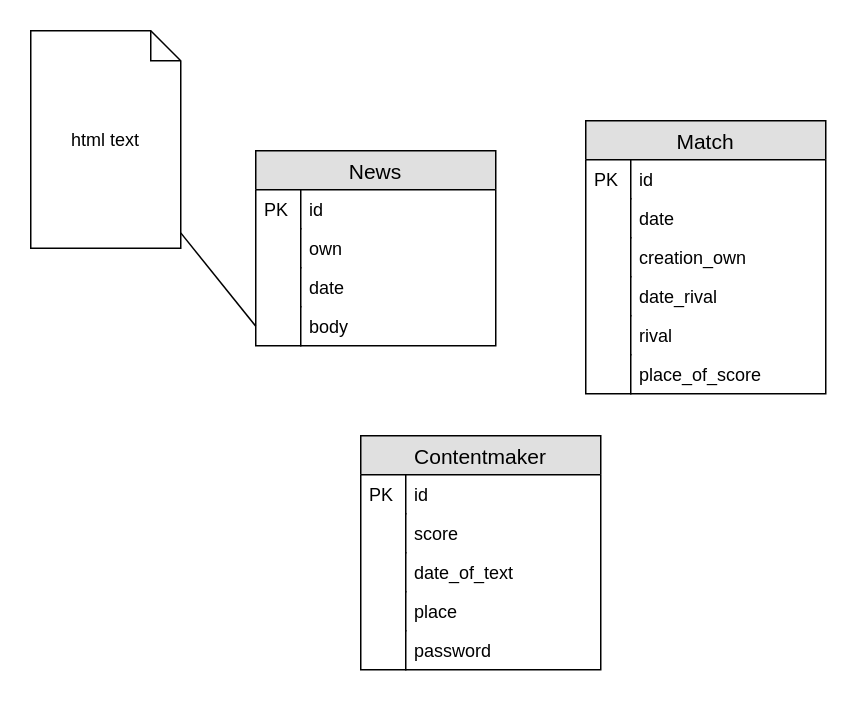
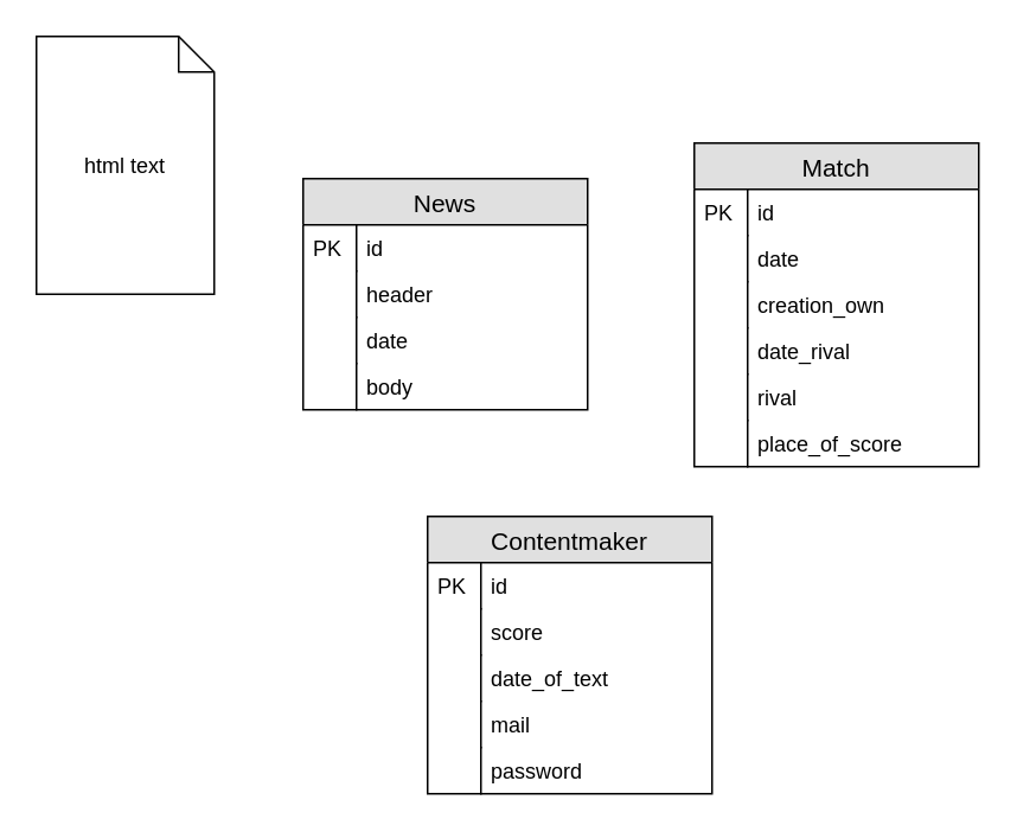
  <mxCell id="0" />
  <mxCell id="1" parent="0" />
  <mxCell id="2" value="News" style="swimlane;fontStyle=0;childLayout=stackLayout;horizontal=1;startSize=26;fillColor=#e0e0e0;horizontalStack=0;resizeParent=1;resizeParentMax=0;resizeLast=0;collapsible=1;marginBottom=0;swimlaneFillColor=#ffffff;align=center;fontSize=14;" parent="1" vertex="1"><mxGeometry x="170" y="100" width="160" height="130" as="geometry" /></mxCell>
  <mxCell id="3" value="id" style="shape=partialRectangle;top=0;left=0;right=0;bottom=0;align=left;verticalAlign=top;fillColor=none;spacingLeft=34;spacingRight=4;overflow=hidden;rotatable=0;points=[[0,0.5],[1,0.5]];portConstraint=eastwest;dropTarget=0;fontSize=12;" parent="2" vertex="1"><mxGeometry y="26" width="160" height="26" as="geometry" /></mxCell>
  <mxCell id="4" value="PK" style="shape=partialRectangle;top=0;left=0;bottom=0;fillColor=none;align=left;verticalAlign=top;spacingLeft=4;spacingRight=4;overflow=hidden;rotatable=0;points=[];portConstraint=eastwest;part=1;fontSize=12;" parent="3" vertex="1" connectable="0"><mxGeometry width="30" height="26" as="geometry" /></mxCell>
- <mxCell id="5" value="own" style="shape=partialRectangle;top=0;left=0;right=0;bottom=0;align=left;verticalAlign=top;fillColor=none;spacingLeft=34;spacingRight=4;overflow=hidden;rotatable=0;points=[[0,0.5],[1,0.5]];portConstraint=eastwest;dropTarget=0;fontSize=12;" parent="2" vertex="1"><mxGeometry y="52" width="160" height="26" as="geometry" /></mxCell>
+ <mxCell id="5" value="header" style="shape=partialRectangle;top=0;left=0;right=0;bottom=0;align=left;verticalAlign=top;fillColor=none;spacingLeft=34;spacingRight=4;overflow=hidden;rotatable=0;points=[[0,0.5],[1,0.5]];portConstraint=eastwest;dropTarget=0;fontSize=12;" parent="2" vertex="1"><mxGeometry y="52" width="160" height="26" as="geometry" /></mxCell>
  <mxCell id="6" value="" style="shape=partialRectangle;top=0;left=0;bottom=0;fillColor=none;align=left;verticalAlign=top;spacingLeft=4;spacingRight=4;overflow=hidden;rotatable=0;points=[];portConstraint=eastwest;part=1;fontSize=12;" parent="5" vertex="1" connectable="0"><mxGeometry width="30" height="26" as="geometry" /></mxCell>
  <mxCell id="7" value="date" style="shape=partialRectangle;top=0;left=0;right=0;bottom=0;align=left;verticalAlign=top;fillColor=none;spacingLeft=34;spacingRight=4;overflow=hidden;rotatable=0;points=[[0,0.5],[1,0.5]];portConstraint=eastwest;dropTarget=0;fontSize=12;" parent="2" vertex="1"><mxGeometry y="78" width="160" height="26" as="geometry" /></mxCell>
  <mxCell id="8" value="" style="shape=partialRectangle;top=0;left=0;bottom=0;fillColor=none;align=left;verticalAlign=top;spacingLeft=4;spacingRight=4;overflow=hidden;rotatable=0;points=[];portConstraint=eastwest;part=1;fontSize=12;" parent="7" vertex="1" connectable="0"><mxGeometry width="30" height="26" as="geometry" /></mxCell>
  <mxCell id="9" value="body" style="shape=partialRectangle;top=0;left=0;right=0;bottom=0;align=left;verticalAlign=top;fillColor=none;spacingLeft=34;spacingRight=4;overflow=hidden;rotatable=0;points=[[0,0.5],[1,0.5]];portConstraint=eastwest;dropTarget=0;fontSize=12;" parent="2" vertex="1"><mxGeometry y="104" width="160" height="26" as="geometry" /></mxCell>
  <mxCell id="10" value="" style="shape=partialRectangle;top=0;left=0;bottom=0;fillColor=none;align=left;verticalAlign=top;spacingLeft=4;spacingRight=4;overflow=hidden;rotatable=0;points=[];portConstraint=eastwest;part=1;fontSize=12;" parent="9" vertex="1" connectable="0"><mxGeometry width="30" height="26" as="geometry" /></mxCell>
  <mxCell id="11" value="Contentmaker" style="swimlane;fontStyle=0;childLayout=stackLayout;horizontal=1;startSize=26;fillColor=#e0e0e0;horizontalStack=0;resizeParent=1;resizeParentMax=0;resizeLast=0;collapsible=1;marginBottom=0;swimlaneFillColor=#ffffff;align=center;fontSize=14;" parent="1" vertex="1"><mxGeometry x="240" y="290" width="160" height="156" as="geometry" /></mxCell>
  <mxCell id="12" value="id" style="shape=partialRectangle;top=0;left=0;right=0;bottom=0;align=left;verticalAlign=top;fillColor=none;spacingLeft=34;spacingRight=4;overflow=hidden;rotatable=0;points=[[0,0.5],[1,0.5]];portConstraint=eastwest;dropTarget=0;fontSize=12;" parent="11" vertex="1"><mxGeometry y="26" width="160" height="26" as="geometry" /></mxCell>
  <mxCell id="13" value="PK" style="shape=partialRectangle;top=0;left=0;bottom=0;fillColor=none;align=left;verticalAlign=top;spacingLeft=4;spacingRight=4;overflow=hidden;rotatable=0;points=[];portConstraint=eastwest;part=1;fontSize=12;" parent="12" vertex="1" connectable="0"><mxGeometry width="30" height="26" as="geometry" /></mxCell>
  <mxCell id="14" value="score" style="shape=partialRectangle;top=0;left=0;right=0;bottom=0;align=left;verticalAlign=top;fillColor=none;spacingLeft=34;spacingRight=4;overflow=hidden;rotatable=0;points=[[0,0.5],[1,0.5]];portConstraint=eastwest;dropTarget=0;fontSize=12;" parent="11" vertex="1"><mxGeometry y="52" width="160" height="26" as="geometry" /></mxCell>
  <mxCell id="15" value="" style="shape=partialRectangle;top=0;left=0;bottom=0;fillColor=none;align=left;verticalAlign=top;spacingLeft=4;spacingRight=4;overflow=hidden;rotatable=0;points=[];portConstraint=eastwest;part=1;fontSize=12;" parent="14" vertex="1" connectable="0"><mxGeometry width="30" height="26" as="geometry" /></mxCell>
  <mxCell id="16" value="date_of_text" style="shape=partialRectangle;top=0;left=0;right=0;bottom=0;align=left;verticalAlign=top;fillColor=none;spacingLeft=34;spacingRight=4;overflow=hidden;rotatable=0;points=[[0,0.5],[1,0.5]];portConstraint=eastwest;dropTarget=0;fontSize=12;" parent="11" vertex="1"><mxGeometry y="78" width="160" height="26" as="geometry" /></mxCell>
  <mxCell id="17" value="" style="shape=partialRectangle;top=0;left=0;bottom=0;fillColor=none;align=left;verticalAlign=top;spacingLeft=4;spacingRight=4;overflow=hidden;rotatable=0;points=[];portConstraint=eastwest;part=1;fontSize=12;" parent="16" vertex="1" connectable="0"><mxGeometry width="30" height="26" as="geometry" /></mxCell>
- <mxCell id="18" value="place" style="shape=partialRectangle;top=0;left=0;right=0;bottom=0;align=left;verticalAlign=top;fillColor=none;spacingLeft=34;spacingRight=4;overflow=hidden;rotatable=0;points=[[0,0.5],[1,0.5]];portConstraint=eastwest;dropTarget=0;fontSize=12;" parent="11" vertex="1"><mxGeometry y="104" width="160" height="26" as="geometry" /></mxCell>
+ <mxCell id="18" value="mail" style="shape=partialRectangle;top=0;left=0;right=0;bottom=0;align=left;verticalAlign=top;fillColor=none;spacingLeft=34;spacingRight=4;overflow=hidden;rotatable=0;points=[[0,0.5],[1,0.5]];portConstraint=eastwest;dropTarget=0;fontSize=12;" parent="11" vertex="1"><mxGeometry y="104" width="160" height="26" as="geometry" /></mxCell>
  <mxCell id="19" value="" style="shape=partialRectangle;top=0;left=0;bottom=0;fillColor=none;align=left;verticalAlign=top;spacingLeft=4;spacingRight=4;overflow=hidden;rotatable=0;points=[];portConstraint=eastwest;part=1;fontSize=12;" parent="18" vertex="1" connectable="0"><mxGeometry width="30" height="26" as="geometry" /></mxCell>
  <mxCell id="20" value="password" style="shape=partialRectangle;top=0;left=0;right=0;bottom=0;align=left;verticalAlign=top;fillColor=none;spacingLeft=34;spacingRight=4;overflow=hidden;rotatable=0;points=[[0,0.5],[1,0.5]];portConstraint=eastwest;dropTarget=0;fontSize=12;" parent="11" vertex="1"><mxGeometry y="130" width="160" height="26" as="geometry" /></mxCell>
  <mxCell id="21" value="" style="shape=partialRectangle;top=0;left=0;bottom=0;fillColor=none;align=left;verticalAlign=top;spacingLeft=4;spacingRight=4;overflow=hidden;rotatable=0;points=[];portConstraint=eastwest;part=1;fontSize=12;" parent="20" vertex="1" connectable="0"><mxGeometry width="30" height="26" as="geometry" /></mxCell>
  <mxCell id="22" value="Match" style="swimlane;fontStyle=0;childLayout=stackLayout;horizontal=1;startSize=26;fillColor=#e0e0e0;horizontalStack=0;resizeParent=1;resizeParentMax=0;resizeLast=0;collapsible=1;marginBottom=0;swimlaneFillColor=#ffffff;align=center;fontSize=14;" parent="1" vertex="1"><mxGeometry x="390" y="80" width="160" height="182" as="geometry" /></mxCell>
  <mxCell id="23" value="id" style="shape=partialRectangle;top=0;left=0;right=0;bottom=0;align=left;verticalAlign=top;fillColor=none;spacingLeft=34;spacingRight=4;overflow=hidden;rotatable=0;points=[[0,0.5],[1,0.5]];portConstraint=eastwest;dropTarget=0;fontSize=12;" parent="22" vertex="1"><mxGeometry y="26" width="160" height="26" as="geometry" /></mxCell>
  <mxCell id="24" value="PK" style="shape=partialRectangle;top=0;left=0;bottom=0;fillColor=none;align=left;verticalAlign=top;spacingLeft=4;spacingRight=4;overflow=hidden;rotatable=0;points=[];portConstraint=eastwest;part=1;fontSize=12;" parent="23" vertex="1" connectable="0"><mxGeometry width="30" height="26" as="geometry" /></mxCell>
  <mxCell id="25" value="date" style="shape=partialRectangle;top=0;left=0;right=0;bottom=0;align=left;verticalAlign=top;fillColor=none;spacingLeft=34;spacingRight=4;overflow=hidden;rotatable=0;points=[[0,0.5],[1,0.5]];portConstraint=eastwest;dropTarget=0;fontSize=12;" parent="22" vertex="1"><mxGeometry y="52" width="160" height="26" as="geometry" /></mxCell>
  <mxCell id="26" value="" style="shape=partialRectangle;top=0;left=0;bottom=0;fillColor=none;align=left;verticalAlign=top;spacingLeft=4;spacingRight=4;overflow=hidden;rotatable=0;points=[];portConstraint=eastwest;part=1;fontSize=12;" parent="25" vertex="1" connectable="0"><mxGeometry width="30" height="26" as="geometry" /></mxCell>
  <mxCell id="27" value="creation_own" style="shape=partialRectangle;top=0;left=0;right=0;bottom=0;align=left;verticalAlign=top;fillColor=none;spacingLeft=34;spacingRight=4;overflow=hidden;rotatable=0;points=[[0,0.5],[1,0.5]];portConstraint=eastwest;dropTarget=0;fontSize=12;" parent="22" vertex="1"><mxGeometry y="78" width="160" height="26" as="geometry" /></mxCell>
  <mxCell id="28" value="" style="shape=partialRectangle;top=0;left=0;bottom=0;fillColor=none;align=left;verticalAlign=top;spacingLeft=4;spacingRight=4;overflow=hidden;rotatable=0;points=[];portConstraint=eastwest;part=1;fontSize=12;" parent="27" vertex="1" connectable="0"><mxGeometry width="30" height="26" as="geometry" /></mxCell>
  <mxCell id="29" value="date_rival" style="shape=partialRectangle;top=0;left=0;right=0;bottom=0;align=left;verticalAlign=top;fillColor=none;spacingLeft=34;spacingRight=4;overflow=hidden;rotatable=0;points=[[0,0.5],[1,0.5]];portConstraint=eastwest;dropTarget=0;fontSize=12;" parent="22" vertex="1"><mxGeometry y="104" width="160" height="26" as="geometry" /></mxCell>
  <mxCell id="30" value="" style="shape=partialRectangle;top=0;left=0;bottom=0;fillColor=none;align=left;verticalAlign=top;spacingLeft=4;spacingRight=4;overflow=hidden;rotatable=0;points=[];portConstraint=eastwest;part=1;fontSize=12;" parent="29" vertex="1" connectable="0"><mxGeometry width="30" height="26" as="geometry" /></mxCell>
  <mxCell id="31" value="rival" style="shape=partialRectangle;top=0;left=0;right=0;bottom=0;align=left;verticalAlign=top;fillColor=none;spacingLeft=34;spacingRight=4;overflow=hidden;rotatable=0;points=[[0,0.5],[1,0.5]];portConstraint=eastwest;dropTarget=0;fontSize=12;" parent="22" vertex="1"><mxGeometry y="130" width="160" height="26" as="geometry" /></mxCell>
  <mxCell id="32" value="" style="shape=partialRectangle;top=0;left=0;bottom=0;fillColor=none;align=left;verticalAlign=top;spacingLeft=4;spacingRight=4;overflow=hidden;rotatable=0;points=[];portConstraint=eastwest;part=1;fontSize=12;" parent="31" vertex="1" connectable="0"><mxGeometry width="30" height="26" as="geometry" /></mxCell>
  <mxCell id="33" value="place_of_score" style="shape=partialRectangle;top=0;left=0;right=0;bottom=0;align=left;verticalAlign=top;fillColor=none;spacingLeft=34;spacingRight=4;overflow=hidden;rotatable=0;points=[[0,0.5],[1,0.5]];portConstraint=eastwest;dropTarget=0;fontSize=12;" parent="22" vertex="1"><mxGeometry y="156" width="160" height="26" as="geometry" /></mxCell>
  <mxCell id="34" value="" style="shape=partialRectangle;top=0;left=0;bottom=0;fillColor=none;align=left;verticalAlign=top;spacingLeft=4;spacingRight=4;overflow=hidden;rotatable=0;points=[];portConstraint=eastwest;part=1;fontSize=12;" parent="33" vertex="1" connectable="0"><mxGeometry width="30" height="26" as="geometry" /></mxCell>
  <mxCell id="35" value="html text" style="shape=note;size=20;whiteSpace=wrap;html=1;fontSize=12;" parent="1" vertex="1"><mxGeometry x="20" y="20" width="100" height="145" as="geometry" /></mxCell>
- <mxCell id="36" value="" style="endArrow=none;html=1;rounded=0;fontSize=12;entryX=0;entryY=0.5;entryDx=0;entryDy=0;" parent="1" source="35" target="9" edge="1"><mxGeometry relative="1" as="geometry"><mxPoint x="0" y="160" as="sourcePoint" /><mxPoint x="160" y="160" as="targetPoint" /></mxGeometry></mxCell>
